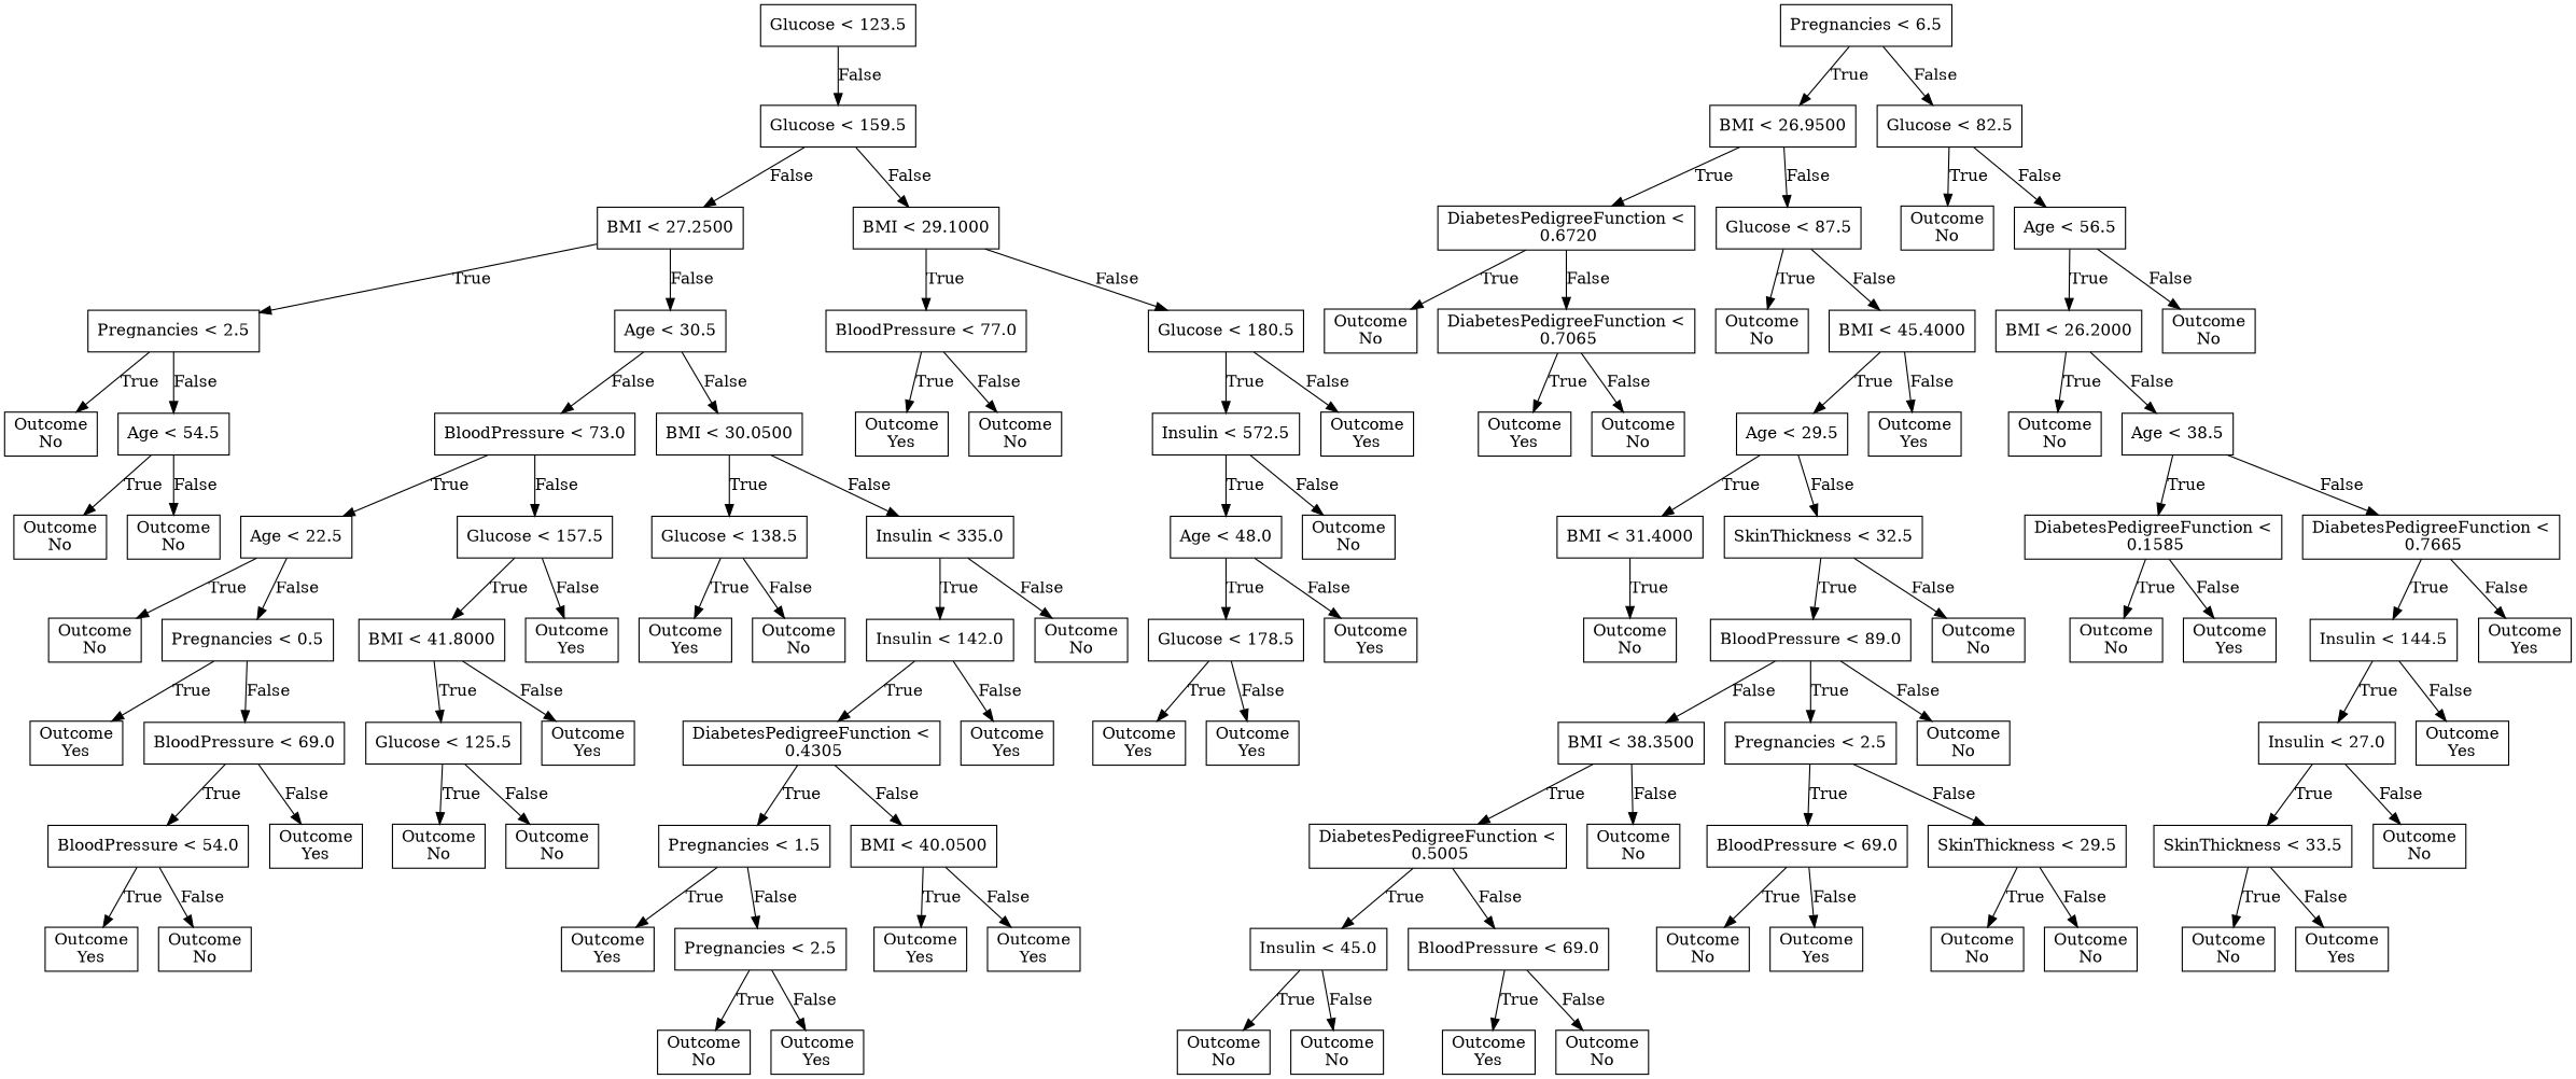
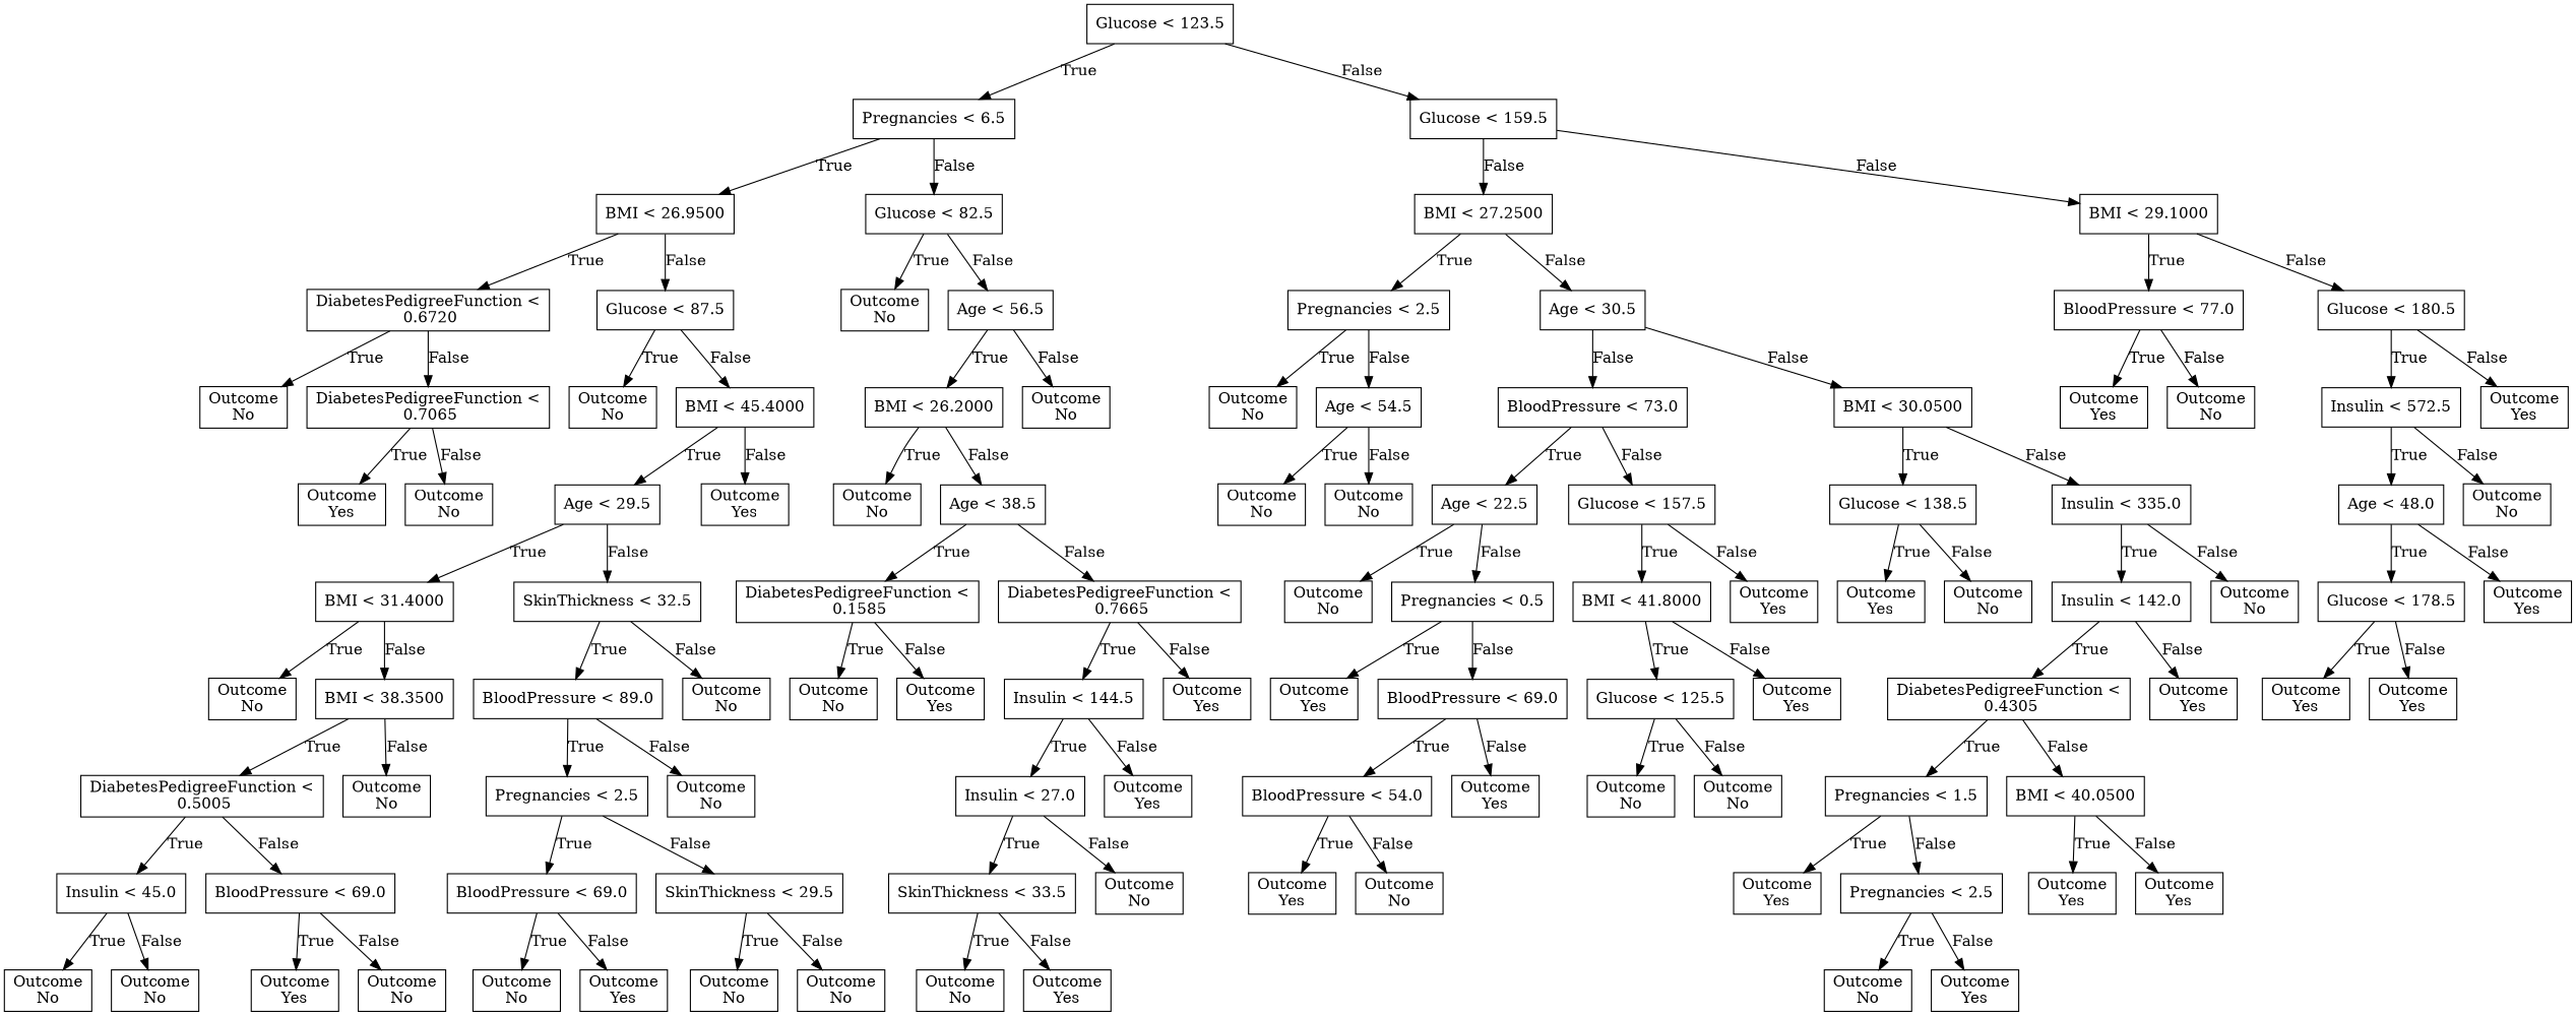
  digraph {
    node [shape=box]
    n1 [label="Glucose < 123.5"]
    n2 [label="Pregnancies < 6.5"]
    n3 [label="Glucose < 159.5"]
    n4 [label="BMI < 26.9500"]
    n5 [label="Glucose < 82.5"]
    n6 [label="BMI < 27.2500"]
    n7 [label="BMI < 29.1000"]
    n8 [label="DiabetesPedigreeFunction <\n 0.6720"]
    n9 [label="Glucose < 87.5"]
    n10 [label="Outcome\nNo"]
    n11 [label="Age < 56.5"]
    n12 [label="Pregnancies < 2.5"]
    n13 [label="Age < 30.5"]
    n14 [label="BloodPressure < 77.0"]
    n15 [label="Glucose < 180.5"]
    n16 [label="Outcome\nNo"]
    n17 [label="DiabetesPedigreeFunction <\n 0.7065"]
    n18 [label="Outcome\nNo"]
    n19 [label="BMI < 45.4000"]
    n20 [label="BMI < 26.2000"]
    n21 [label="Outcome\nNo"]
    n22 [label="Outcome\nNo"]
    n23 [label="Age < 54.5"]
    n24 [label="BloodPressure < 73.0"]
    n25 [label="BMI < 30.0500"]
    n26 [label="Outcome\nYes"]
    n27 [label="Outcome\nNo"]
    n28 [label="Insulin < 572.5"]
    n29 [label="Outcome\nYes"]
    n30 [label="Outcome\nYes"]
    n31 [label="Outcome\nNo"]
    n32 [label="Age < 29.5"]
    n33 [label="Outcome\nYes"]
    n34 [label="Outcome\nNo"]
    n35 [label="Age < 38.5"]
    n36 [label="Outcome\nNo"]
    n37 [label="Outcome\nNo"]
    n38 [label="Age < 22.5"]
    n39 [label="Glucose < 157.5"]
    n40 [label="Glucose < 138.5"]
    n41 [label="Insulin < 335.0"]
    n42 [label="Age < 48.0"]
    n43 [label="Outcome\nNo"]
    n44 [label="BMI < 31.4000"]
    n45 [label="SkinThickness < 32.5"]
    n46 [label="DiabetesPedigreeFunction <\n 0.1585"]
    n47 [label="DiabetesPedigreeFunction <\n 0.7665"]
    n48 [label="Outcome\nNo"]
    n49 [label="Pregnancies < 0.5"]
    n50 [label="BMI < 41.8000"]
    n51 [label="Outcome\nYes"]
    n52 [label="Outcome\nYes"]
    n53 [label="Outcome\nNo"]
    n54 [label="Insulin < 142.0"]
    n55 [label="Outcome\nNo"]
    n56 [label="Glucose < 178.5"]
    n57 [label="Outcome\nYes"]
    n58 [label="Outcome\nNo"]
    n59 [label="BMI < 38.3500"]
    n60 [label="BloodPressure < 89.0"]
    n61 [label="Outcome\nNo"]
    n62 [label="Outcome\nNo"]
    n63 [label="Outcome\nYes"]
    n64 [label="Insulin < 144.5"]
    n65 [label="Outcome\nYes"]
    n66 [label="Outcome\nYes"]
    n67 [label="BloodPressure < 69.0"]
    n68 [label="Glucose < 125.5"]
    n69 [label="Outcome\nYes"]
    n70 [label="DiabetesPedigreeFunction <\n 0.4305"]
    n71 [label="Outcome\nYes"]
    n72 [label="Outcome\nYes"]
    n73 [label="Outcome\nYes"]
    n74 [label="DiabetesPedigreeFunction <\n 0.5005"]
    n75 [label="Outcome\nNo"]
    n76 [label="Pregnancies < 2.5"]
    n77 [label="Outcome\nNo"]
    n78 [label="Insulin < 27.0"]
    n79 [label="Outcome\nYes"]
    n80 [label="BloodPressure < 54.0"]
    n81 [label="Outcome\nYes"]
    n82 [label="Outcome\nNo"]
    n83 [label="Outcome\nNo"]
    n84 [label="Pregnancies < 1.5"]
    n85 [label="BMI < 40.0500"]
    n86 [label="Insulin < 45.0"]
    n87 [label="BloodPressure < 69.0"]
    n88 [label="BloodPressure < 69.0"]
    n89 [label="SkinThickness < 29.5"]
    n90 [label="SkinThickness < 33.5"]
    n91 [label="Outcome\nNo"]
    n92 [label="Outcome\nYes"]
    n93 [label="Outcome\nNo"]
    n94 [label="Outcome\nYes"]
    n95 [label="Pregnancies < 2.5"]
    n96 [label="Outcome\nYes"]
    n97 [label="Outcome\nYes"]
    n98 [label="Outcome\nNo"]
    n99 [label="Outcome\nNo"]
    n100 [label="Outcome\nYes"]
    n101 [label="Outcome\nNo"]
    n102 [label="Outcome\nNo"]
    n103 [label="Outcome\nYes"]
    n104 [label="Outcome\nNo"]
    n105 [label="Outcome\nNo"]
    n106 [label="Outcome\nNo"]
    n107 [label="Outcome\nYes"]
    n108 [label="Outcome\nNo"]
    n109 [label="Outcome\nYes"]
+   n1 -> n2 [label=True]
    n1 -> n3 [label=False]
    n2 -> n4 [label=True]
    n2 -> n5 [label=False]
    n3 -> n6 [label=False]
    n3 -> n7 [label=False]
    n4 -> n8 [label=True]
    n4 -> n9 [label=False]
    n5 -> n10 [label=True]
    n5 -> n11 [label=False]
    n6 -> n12 [label=True]
    n6 -> n13 [label=False]
    n7 -> n14 [label=True]
    n7 -> n15 [label=False]
    n8 -> n16 [label=True]
    n8 -> n17 [label=False]
    n9 -> n18 [label=True]
    n9 -> n19 [label=False]
    n11 -> n20 [label=True]
    n11 -> n21 [label=False]
    n12 -> n22 [label=True]
    n12 -> n23 [label=False]
    n13 -> n24 [label=False]
    n13 -> n25 [label=False]
    n14 -> n26 [label=True]
    n14 -> n27 [label=False]
    n15 -> n28 [label=True]
    n15 -> n29 [label=False]
    n17 -> n30 [label=True]
    n17 -> n31 [label=False]
    n19 -> n32 [label=True]
    n19 -> n33 [label=False]
    n20 -> n34 [label=True]
    n20 -> n35 [label=False]
    n23 -> n36 [label=True]
    n23 -> n37 [label=False]
    n24 -> n38 [label=True]
    n24 -> n39 [label=False]
    n25 -> n40 [label=True]
    n25 -> n41 [label=False]
    n28 -> n42 [label=True]
    n28 -> n43 [label=False]
    n32 -> n44 [label=True]
    n32 -> n45 [label=False]
    n35 -> n46 [label=True]
    n35 -> n47 [label=False]
    n38 -> n48 [label=True]
    n38 -> n49 [label=False]
    n39 -> n50 [label=True]
    n39 -> n51 [label=False]
    n40 -> n52 [label=True]
    n40 -> n53 [label=False]
    n41 -> n54 [label=True]
    n41 -> n55 [label=False]
    n42 -> n56 [label=True]
    n42 -> n57 [label=False]
    n44 -> n58 [label=True]
-   n60 -> n59 [label=False]
+   n44 -> n59 [label=False]
    n45 -> n60 [label=True]
    n45 -> n61 [label=False]
    n46 -> n62 [label=True]
    n46 -> n63 [label=False]
    n47 -> n64 [label=True]
    n47 -> n65 [label=False]
    n49 -> n66 [label=True]
    n49 -> n67 [label=False]
    n50 -> n68 [label=True]
    n50 -> n69 [label=False]
    n54 -> n70 [label=True]
    n54 -> n71 [label=False]
    n56 -> n72 [label=True]
    n56 -> n73 [label=False]
    n59 -> n74 [label=True]
    n59 -> n75 [label=False]
    n60 -> n76 [label=True]
    n60 -> n77 [label=False]
    n64 -> n78 [label=True]
    n64 -> n79 [label=False]
    n67 -> n80 [label=True]
    n67 -> n81 [label=False]
    n68 -> n82 [label=True]
    n68 -> n83 [label=False]
    n70 -> n84 [label=True]
    n70 -> n85 [label=False]
    n74 -> n86 [label=True]
    n74 -> n87 [label=False]
    n76 -> n88 [label=True]
    n76 -> n89 [label=False]
    n78 -> n90 [label=True]
    n78 -> n91 [label=False]
    n80 -> n92 [label=True]
    n80 -> n93 [label=False]
    n84 -> n94 [label=True]
    n84 -> n95 [label=False]
    n85 -> n96 [label=True]
    n85 -> n97 [label=False]
    n86 -> n98 [label=True]
    n86 -> n99 [label=False]
    n87 -> n100 [label=True]
    n87 -> n101 [label=False]
    n88 -> n102 [label=True]
    n88 -> n103 [label=False]
    n89 -> n104 [label=True]
    n89 -> n105 [label=False]
    n90 -> n106 [label=True]
    n90 -> n107 [label=False]
    n95 -> n108 [label=True]
    n95 -> n109 [label=False]
  }
